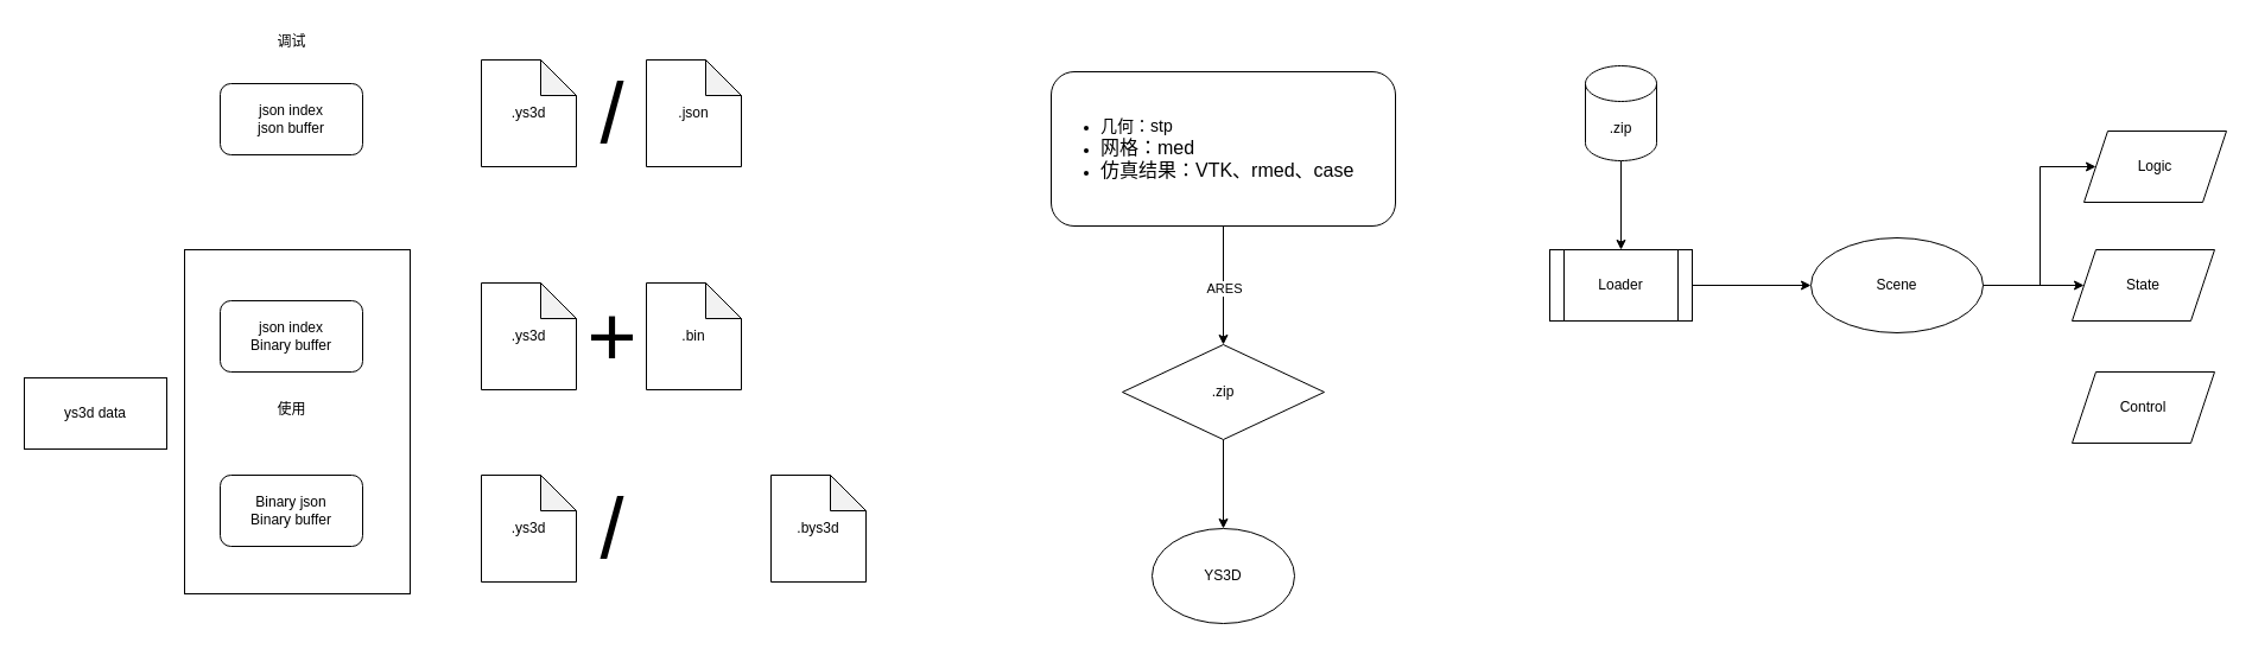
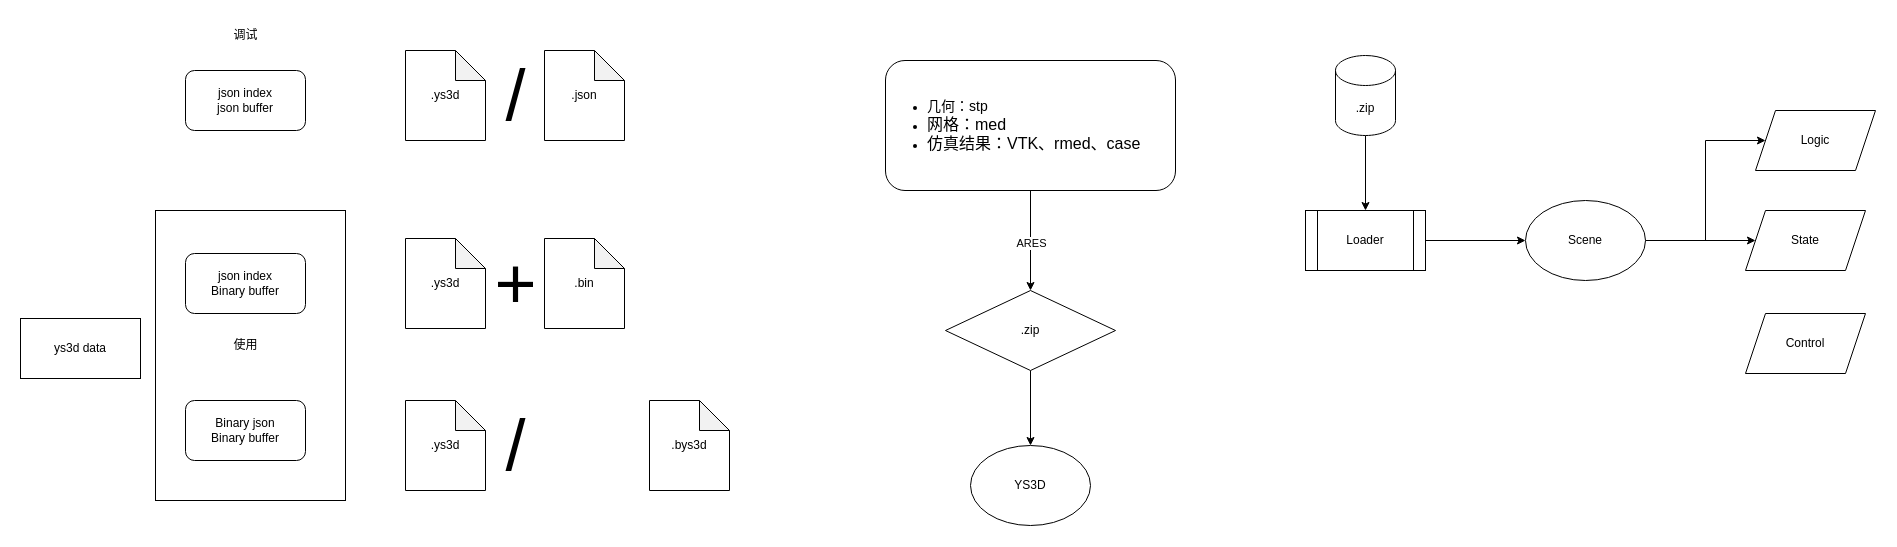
  <mxCell id="0" />
  <mxCell id="1" parent="0" />
  <mxCell id="2" value="" style="rounded=0;whiteSpace=wrap;html=1;" parent="1" vertex="1"><mxGeometry x="155" y="210" width="190" height="290" as="geometry" /></mxCell>
  <mxCell id="3" value="Binary&amp;nbsp;json&lt;div&gt;Binary buffer&lt;/div&gt;" style="rounded=1;whiteSpace=wrap;html=1;" parent="1" vertex="1"><mxGeometry x="185" y="400" width="120" height="60" as="geometry" /></mxCell>
  <mxCell id="4" value="ys3d data" style="rounded=0;whiteSpace=wrap;html=1;" parent="1" vertex="1"><mxGeometry x="20" y="318" width="120" height="60" as="geometry" /></mxCell>
  <mxCell id="5" value="&lt;div&gt;&lt;div&gt;json&amp;nbsp;&lt;span style=&quot;background-color: transparent; color: light-dark(rgb(0, 0, 0), rgb(255, 255, 255));&quot;&gt;index&lt;/span&gt;&lt;/div&gt;&lt;/div&gt;Binary buffer" style="rounded=1;whiteSpace=wrap;html=1;" parent="1" vertex="1"><mxGeometry x="185" y="253" width="120" height="60" as="geometry" /></mxCell>
  <mxCell id="6" value="&lt;div&gt;json&amp;nbsp;&lt;span style=&quot;background-color: transparent; color: light-dark(rgb(0, 0, 0), rgb(255, 255, 255));&quot;&gt;index&lt;/span&gt;&lt;/div&gt;json buffer" style="rounded=1;whiteSpace=wrap;html=1;" parent="1" vertex="1"><mxGeometry x="185" y="70" width="120" height="60" as="geometry" /></mxCell>
  <mxCell id="7" value="使用" style="text;html=1;align=center;verticalAlign=middle;resizable=0;points=[];autosize=1;strokeColor=none;fillColor=none;" parent="1" vertex="1"><mxGeometry x="220" y="330" width="50" height="30" as="geometry" /></mxCell>
  <mxCell id="8" value="调试" style="text;html=1;align=center;verticalAlign=middle;resizable=0;points=[];autosize=1;strokeColor=none;fillColor=none;" parent="1" vertex="1"><mxGeometry x="220" y="20" width="50" height="30" as="geometry" /></mxCell>
  <mxCell id="9" value=".ys3d" style="shape=note;whiteSpace=wrap;html=1;backgroundOutline=1;darkOpacity=0.05;" parent="1" vertex="1"><mxGeometry x="405" y="238" width="80" height="90" as="geometry" /></mxCell>
  <mxCell id="10" value=".ys3d" style="shape=note;whiteSpace=wrap;html=1;backgroundOutline=1;darkOpacity=0.05;" parent="1" vertex="1"><mxGeometry x="405" y="400" width="80" height="90" as="geometry" /></mxCell>
  <mxCell id="11" value=".bin" style="shape=note;whiteSpace=wrap;html=1;backgroundOutline=1;darkOpacity=0.05;" parent="1" vertex="1"><mxGeometry x="544" y="238" width="80" height="90" as="geometry" /></mxCell>
  <mxCell id="12" value="&lt;font style=&quot;font-size: 72px;&quot;&gt;+&lt;/font&gt;" style="text;html=1;align=center;verticalAlign=middle;resizable=0;points=[];autosize=1;strokeColor=none;fillColor=none;" parent="1" vertex="1"><mxGeometry x="480" y="233" width="70" height="100" as="geometry" /></mxCell>
  <mxCell id="13" value=".ys3d" style="shape=note;whiteSpace=wrap;html=1;backgroundOutline=1;darkOpacity=0.05;" parent="1" vertex="1"><mxGeometry x="405" y="50" width="80" height="90" as="geometry" /></mxCell>
  <mxCell id="14" value=".json" style="shape=note;whiteSpace=wrap;html=1;backgroundOutline=1;darkOpacity=0.05;" parent="1" vertex="1"><mxGeometry x="544" y="50" width="80" height="90" as="geometry" /></mxCell>
  <mxCell id="15" value="&lt;font style=&quot;font-size: 72px;&quot;&gt;/&lt;/font&gt;" style="text;html=1;align=center;verticalAlign=middle;resizable=0;points=[];autosize=1;strokeColor=none;fillColor=none;" parent="1" vertex="1"><mxGeometry x="495" y="45" width="40" height="100" as="geometry" /></mxCell>
  <mxCell id="16" value=".bys3d" style="shape=note;whiteSpace=wrap;html=1;backgroundOutline=1;darkOpacity=0.05;" parent="1" vertex="1"><mxGeometry x="649" y="400" width="80" height="90" as="geometry" /></mxCell>
  <mxCell id="17" value="&lt;font style=&quot;font-size: 72px;&quot;&gt;/&lt;/font&gt;" style="text;html=1;align=center;verticalAlign=middle;resizable=0;points=[];autosize=1;strokeColor=none;fillColor=none;" parent="1" vertex="1"><mxGeometry x="495" y="395" width="40" height="100" as="geometry" /></mxCell>
  <mxCell id="18" style="edgeStyle=orthogonalEdgeStyle;rounded=0;orthogonalLoop=1;jettySize=auto;html=1;entryX=0.5;entryY=0;entryDx=0;entryDy=0;" edge="1" parent="1" source="20" target="22"><mxGeometry relative="1" as="geometry" /></mxCell>
  <mxCell id="19" value="ARES" style="edgeLabel;html=1;align=center;verticalAlign=middle;resizable=0;points=[];" vertex="1" connectable="0" parent="18"><mxGeometry x="0.052" relative="1" as="geometry"><mxPoint y="-1" as="offset" /></mxGeometry></mxCell>
  <mxCell id="20" value="&lt;ul&gt;&lt;li&gt;&lt;font style=&quot;font-size: 14px;&quot;&gt;几何：stp&lt;/font&gt;&lt;/li&gt;&lt;li&gt;&lt;font size=&quot;3&quot;&gt;网格：med&lt;/font&gt;&lt;/li&gt;&lt;li&gt;&lt;font size=&quot;3&quot;&gt;仿真结果：VTK、rmed、case&lt;/font&gt;&lt;/li&gt;&lt;/ul&gt;" style="rounded=1;whiteSpace=wrap;html=1;align=left;" vertex="1" parent="1"><mxGeometry x="885" y="60" width="290" height="130" as="geometry" /></mxCell>
  <mxCell id="21" style="edgeStyle=orthogonalEdgeStyle;rounded=0;orthogonalLoop=1;jettySize=auto;html=1;entryX=0.5;entryY=0;entryDx=0;entryDy=0;" edge="1" parent="1" source="22" target="23"><mxGeometry relative="1" as="geometry" /></mxCell>
  <mxCell id="22" value=".zip" style="rhombus;whiteSpace=wrap;html=1;" vertex="1" parent="1"><mxGeometry x="945" y="290" width="170" height="80" as="geometry" /></mxCell>
  <mxCell id="23" value="YS3D" style="ellipse;whiteSpace=wrap;html=1;" vertex="1" parent="1"><mxGeometry x="970" y="445" width="120" height="80" as="geometry" /></mxCell>
  <mxCell id="24" style="edgeStyle=orthogonalEdgeStyle;rounded=0;orthogonalLoop=1;jettySize=auto;html=1;" edge="1" parent="1" source="25" target="28"><mxGeometry relative="1" as="geometry" /></mxCell>
  <mxCell id="25" value="Loader" style="shape=process;whiteSpace=wrap;html=1;backgroundOutline=1;" vertex="1" parent="1"><mxGeometry x="1305" y="210" width="120" height="60" as="geometry" /></mxCell>
  <mxCell id="26" style="edgeStyle=elbowEdgeStyle;rounded=0;orthogonalLoop=1;jettySize=auto;html=1;entryX=0;entryY=0.5;entryDx=0;entryDy=0;" edge="1" parent="1" source="28" target="31"><mxGeometry relative="1" as="geometry"><mxPoint x="1675" y="130" as="targetPoint" /></mxGeometry></mxCell>
  <mxCell id="27" style="edgeStyle=orthogonalEdgeStyle;rounded=0;orthogonalLoop=1;jettySize=auto;html=1;entryX=0;entryY=0.5;entryDx=0;entryDy=0;" edge="1" parent="1" source="28" target="32"><mxGeometry relative="1" as="geometry" /></mxCell>
- <mxCell id="28" value="Scene" style="ellipse;whiteSpace=wrap;html=1;" vertex="1" parent="1"><mxGeometry x="1525" y="200" width="145" height="80" as="geometry" /></mxCell>
+ <mxCell id="28" value="Scene" style="ellipse;whiteSpace=wrap;html=1;" vertex="1" parent="1"><mxGeometry x="1525" y="200" width="120" height="80" as="geometry" /></mxCell>
  <mxCell id="29" style="edgeStyle=orthogonalEdgeStyle;rounded=0;orthogonalLoop=1;jettySize=auto;html=1;entryX=0.5;entryY=0;entryDx=0;entryDy=0;" edge="1" parent="1" source="30" target="25"><mxGeometry relative="1" as="geometry" /></mxCell>
  <mxCell id="30" value=".zip" style="shape=cylinder3;whiteSpace=wrap;html=1;boundedLbl=1;backgroundOutline=1;size=15;" vertex="1" parent="1"><mxGeometry x="1335" y="55" width="60" height="80" as="geometry" /></mxCell>
  <mxCell id="31" value="Logic" style="shape=parallelogram;perimeter=parallelogramPerimeter;whiteSpace=wrap;html=1;fixedSize=1;" vertex="1" parent="1"><mxGeometry x="1755" y="110" width="120" height="60" as="geometry" /></mxCell>
  <mxCell id="32" value="State" style="shape=parallelogram;perimeter=parallelogramPerimeter;whiteSpace=wrap;html=1;fixedSize=1;" vertex="1" parent="1"><mxGeometry x="1745" y="210" width="120" height="60" as="geometry" /></mxCell>
  <mxCell id="33" value="Control" style="shape=parallelogram;perimeter=parallelogramPerimeter;whiteSpace=wrap;html=1;fixedSize=1;" vertex="1" parent="1"><mxGeometry x="1745" y="313" width="120" height="60" as="geometry" /></mxCell>
